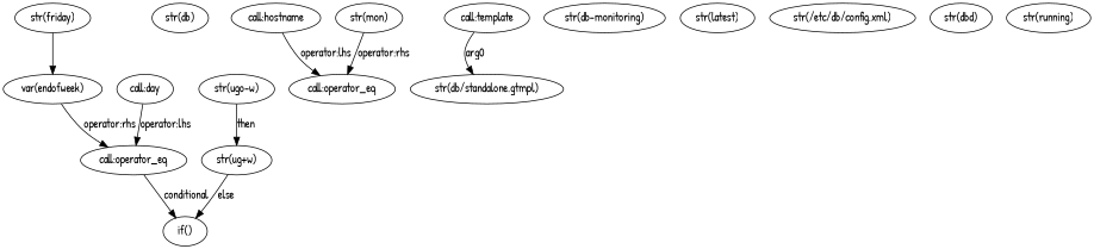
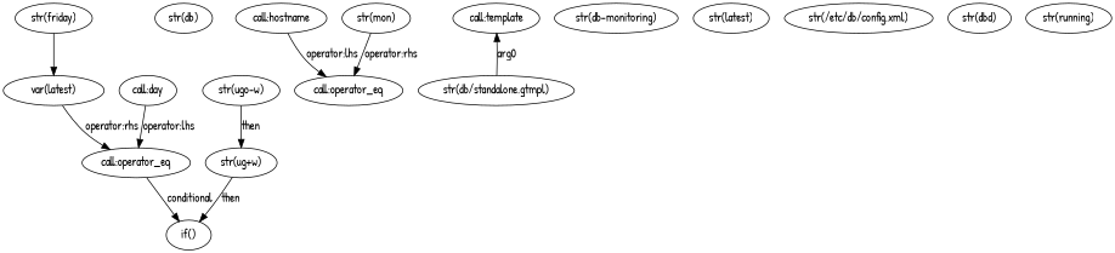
  digraph {
    fontname="Patrick Hand"
    node [fontname="Patrick Hand"]
    edge [fontname="Patrick Hand"]
    n1 [label="str(friday)"]
-   n2 [label="var(endofweek)"]
+   n2 [label="var(latest)"]
    n3 [label="call:operator_eq"]
    n4 [label="if()"]
    n5 [label="str(db)"]
    n6 [label="call:hostname"]
    n7 [label="call:operator_eq"]
    n8 [label="call:template"]
    n9 [label="str(mon)"]
    n10 [label="str(db-monitoring)"]
    n11 [label="str(latest)"]
    n12 [label="str(/etc/db/config.xml)"]
    n13 [label="call:day"]
    n14 [label="str(ugo-w)"]
    n15 [label="str(ug+w)"]
    n16 [label="str(db/standalone.gtmpl)"]
    n17 [label="str(dbd)"]
    n18 [label="str(running)"]
    n1 -> n2
    n2 -> n3 [label="operator:rhs"]
    n3 -> n4 [label=conditional]
    n6 -> n7 [label="operator:lhs"]
    n9 -> n7 [label="operator:rhs"]
    n13 -> n3 [label="operator:lhs"]
    n14 -> n15 [label=then]
-   n15 -> n4 [label=else]
-   n8 -> n16 [label=arg0]
+   n15 -> n4 [label=then]
+   n16 -> n8 [label=arg0]
  }
